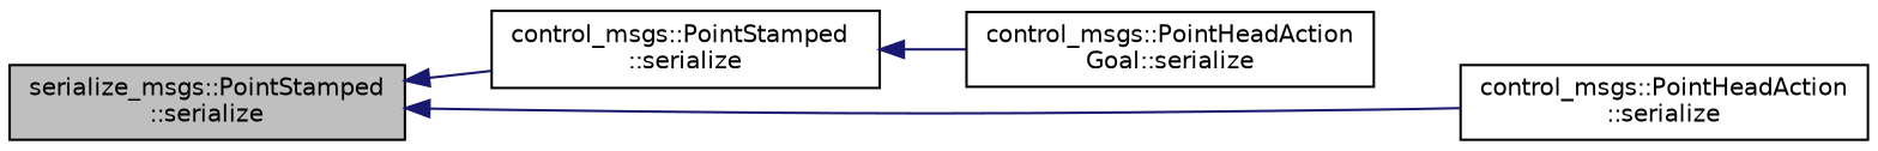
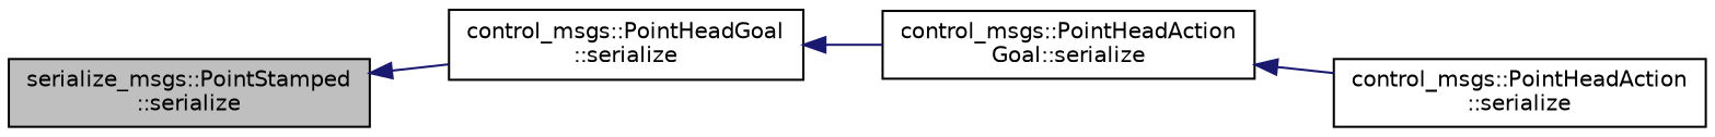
  digraph {
    rankdir=LR
    node [color=black fillcolor=white fontname=Helvetica fontsize=10 shape=record style=filled]
    edge [color=midnightblue dir=back fontname=Helvetica fontsize=10 labelfontname=Helvetica labelfontsize=10 style=solid]
    n1 [fillcolor=grey75 fontcolor=black height=0.2 label="serialize_msgs::PointStamped\l::serialize" width=0.4]
-   n2 [height=0.2 label="control_msgs::PointStamped\l::serialize" width=0.4]
+   n2 [height=0.2 label="control_msgs::PointHeadGoal\l::serialize" width=0.4]
    n3 [height=0.2 label="control_msgs::PointHeadAction\lGoal::serialize" width=0.4]
    n4 [height=0.2 label="control_msgs::PointHeadAction\l::serialize" width=0.4]
    n1 -> n2
    n2 -> n3
-   n1 -> n4
+   n3 -> n4
  }
